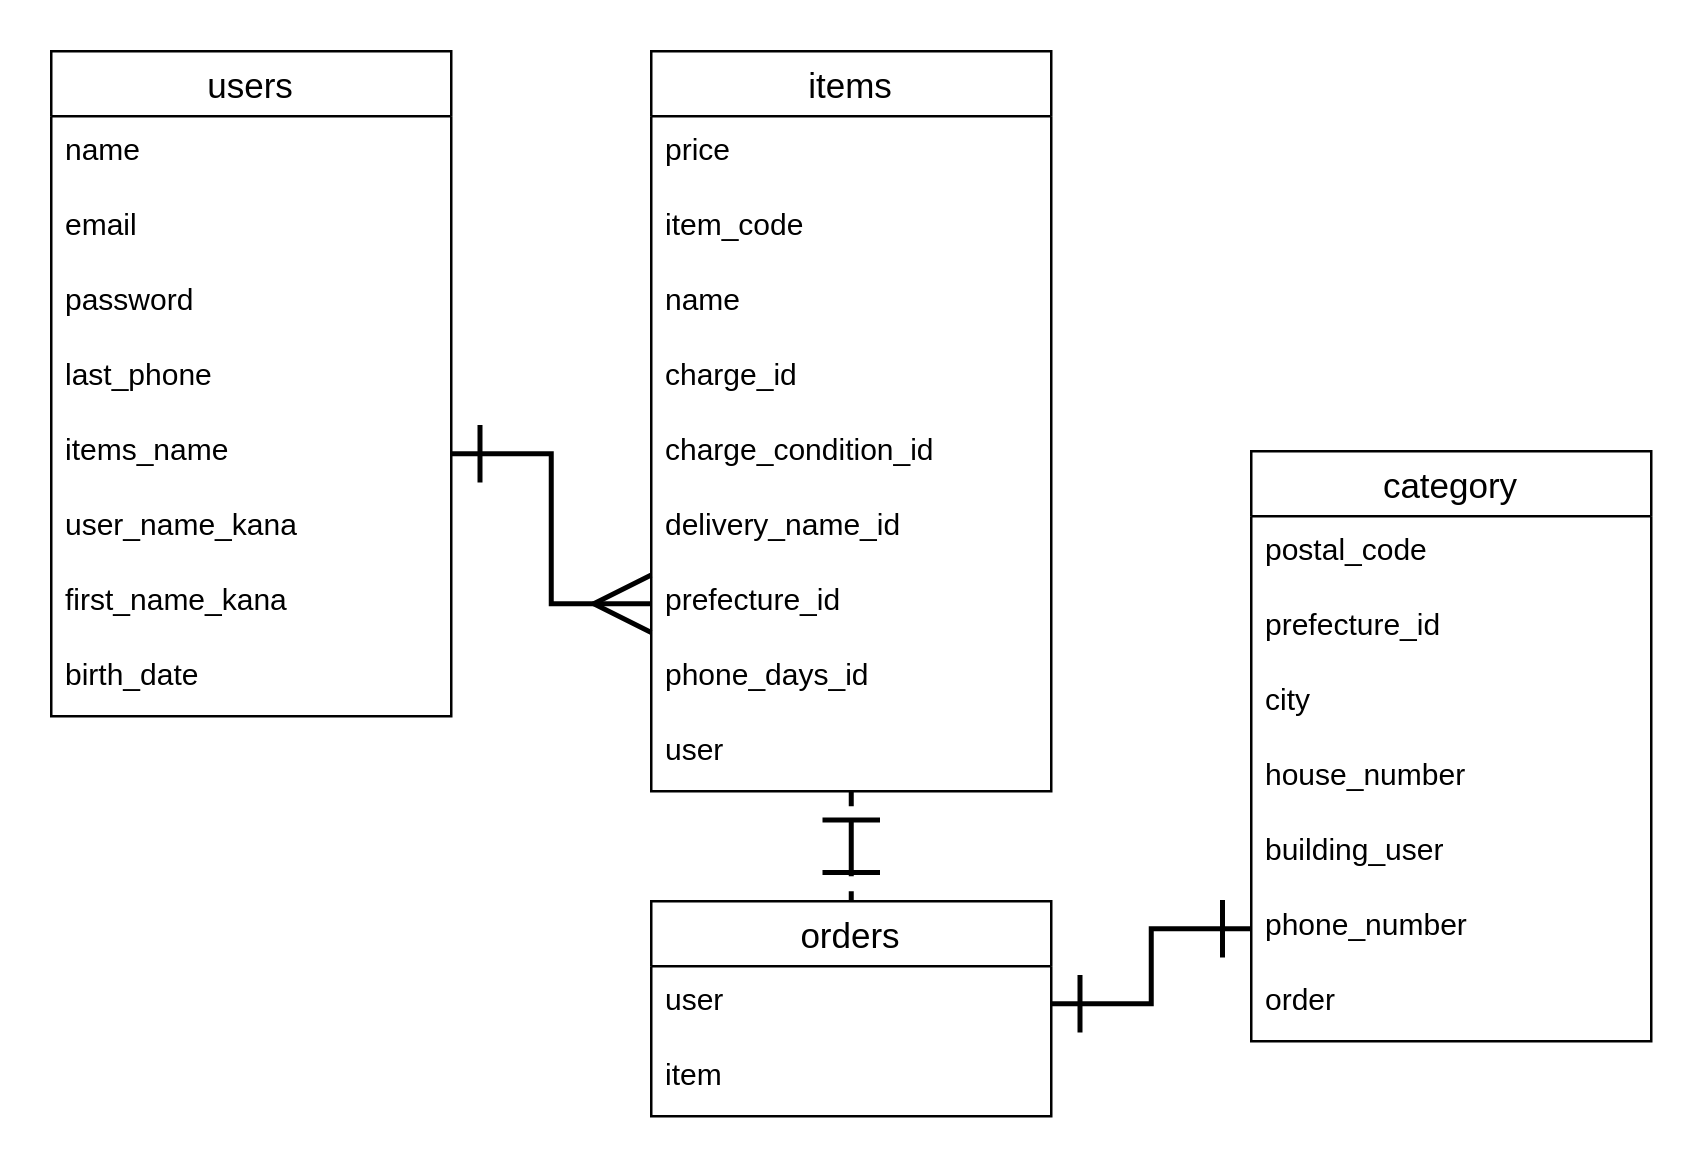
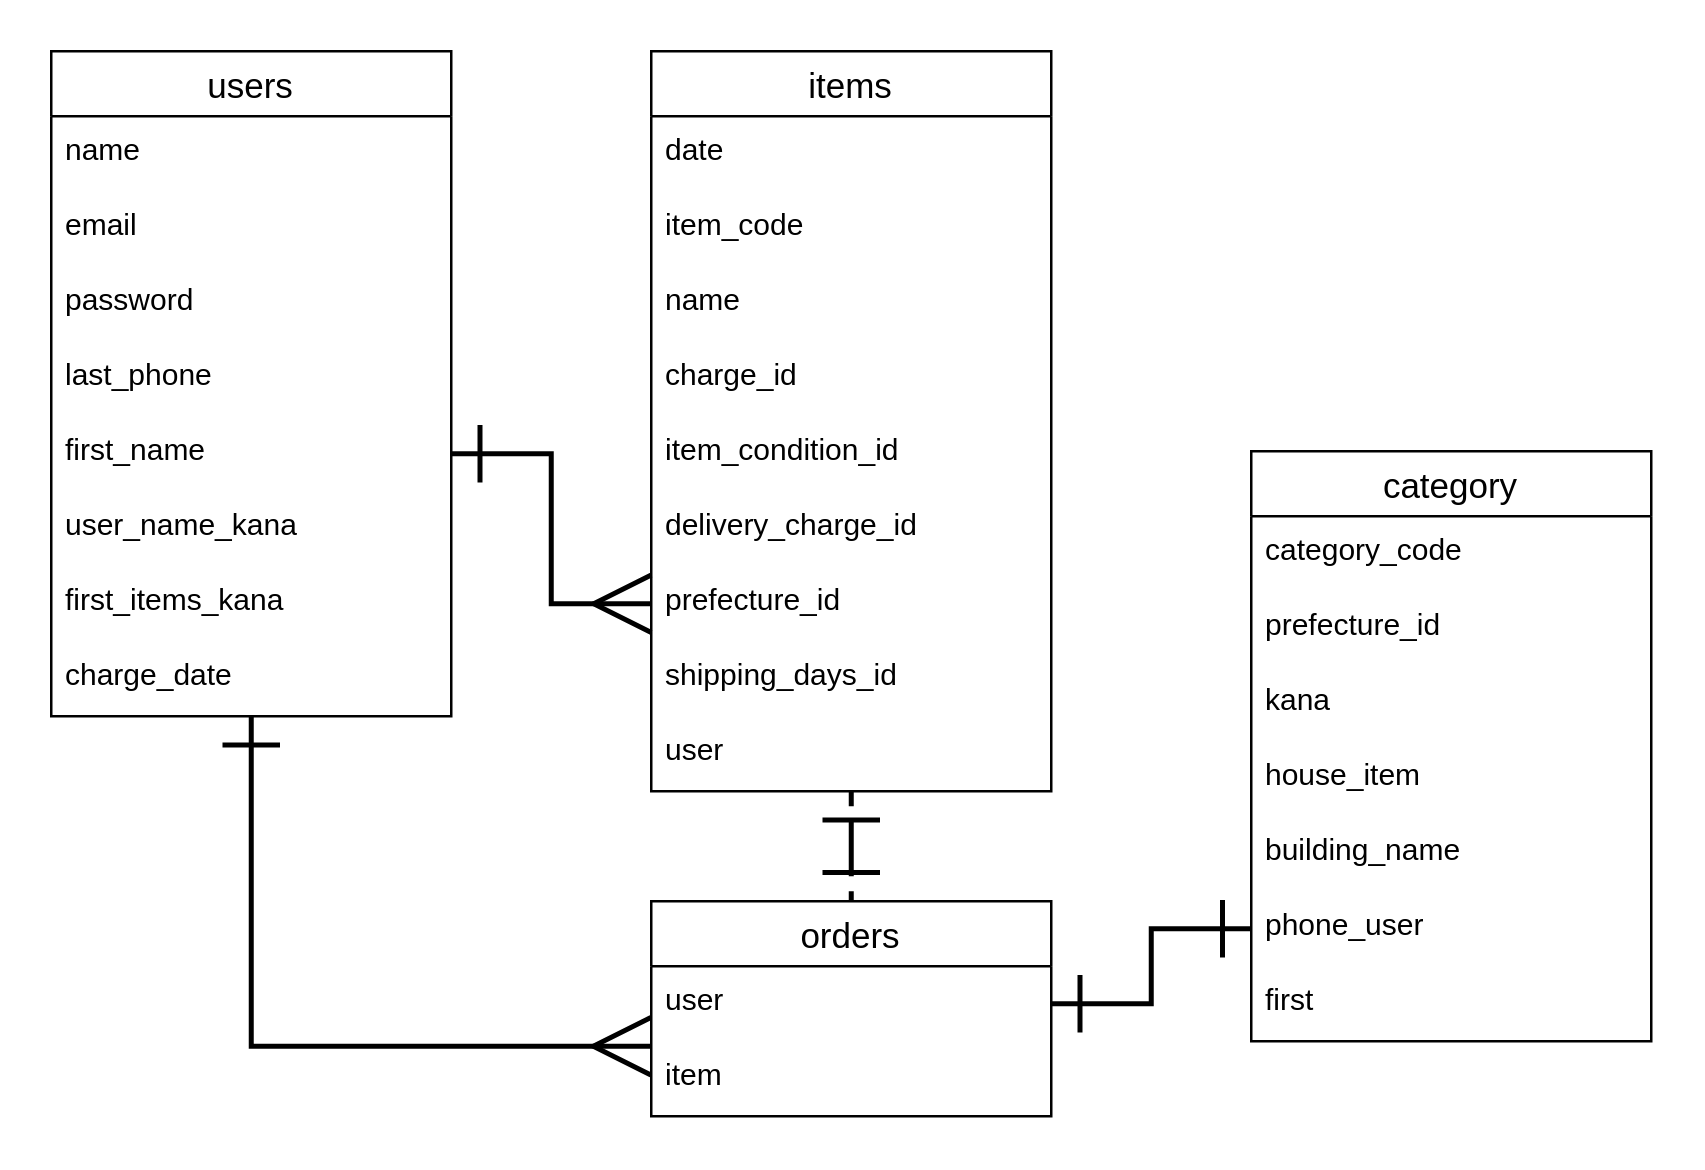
  <mxCell id="0" />
  <mxCell id="1" parent="0" />
+ <mxCell id="2" style="edgeStyle=orthogonalEdgeStyle;rounded=0;orthogonalLoop=1;jettySize=auto;html=1;entryX=-0.001;entryY=0.067;entryDx=0;entryDy=0;entryPerimeter=0;startArrow=ERone;startFill=0;startSize=20;endArrow=ERmany;endFill=0;endSize=20;strokeWidth=2;" parent="1" source="3" target="35" edge="1"><mxGeometry relative="1" as="geometry" /></mxCell>
  <mxCell id="3" value="users" style="swimlane;fontStyle=0;childLayout=stackLayout;horizontal=1;startSize=26;horizontalStack=0;resizeParent=1;resizeParentMax=0;resizeLast=0;collapsible=1;marginBottom=0;align=center;fontSize=14;" parent="1" vertex="1"><mxGeometry x="20" y="20" width="160" height="266" as="geometry" /></mxCell>
  <mxCell id="4" value="name" style="text;strokeColor=none;fillColor=none;spacingLeft=4;spacingRight=4;overflow=hidden;rotatable=0;points=[[0,0.5],[1,0.5]];portConstraint=eastwest;fontSize=12;" parent="3" vertex="1"><mxGeometry y="26" width="160" height="30" as="geometry" /></mxCell>
  <mxCell id="5" value="email" style="text;strokeColor=none;fillColor=none;spacingLeft=4;spacingRight=4;overflow=hidden;rotatable=0;points=[[0,0.5],[1,0.5]];portConstraint=eastwest;fontSize=12;" parent="3" vertex="1"><mxGeometry y="56" width="160" height="30" as="geometry" /></mxCell>
  <mxCell id="6" value="password" style="text;strokeColor=none;fillColor=none;spacingLeft=4;spacingRight=4;overflow=hidden;rotatable=0;points=[[0,0.5],[1,0.5]];portConstraint=eastwest;fontSize=12;" parent="3" vertex="1"><mxGeometry y="86" width="160" height="30" as="geometry" /></mxCell>
  <mxCell id="7" value="last_phone" style="text;strokeColor=none;fillColor=none;spacingLeft=4;spacingRight=4;overflow=hidden;rotatable=0;points=[[0,0.5],[1,0.5]];portConstraint=eastwest;fontSize=12;" parent="3" vertex="1"><mxGeometry y="116" width="160" height="30" as="geometry" /></mxCell>
- <mxCell id="8" value="items_name" style="text;strokeColor=none;fillColor=none;spacingLeft=4;spacingRight=4;overflow=hidden;rotatable=0;points=[[0,0.5],[1,0.5]];portConstraint=eastwest;fontSize=12;" parent="3" vertex="1"><mxGeometry y="146" width="160" height="30" as="geometry" /></mxCell>
+ <mxCell id="8" value="first_name" style="text;strokeColor=none;fillColor=none;spacingLeft=4;spacingRight=4;overflow=hidden;rotatable=0;points=[[0,0.5],[1,0.5]];portConstraint=eastwest;fontSize=12;" parent="3" vertex="1"><mxGeometry y="146" width="160" height="30" as="geometry" /></mxCell>
  <mxCell id="9" value="user_name_kana" style="text;strokeColor=none;fillColor=none;spacingLeft=4;spacingRight=4;overflow=hidden;rotatable=0;points=[[0,0.5],[1,0.5]];portConstraint=eastwest;fontSize=12;" parent="3" vertex="1"><mxGeometry y="176" width="160" height="30" as="geometry" /></mxCell>
- <mxCell id="10" value="first_name_kana" style="text;strokeColor=none;fillColor=none;spacingLeft=4;spacingRight=4;overflow=hidden;rotatable=0;points=[[0,0.5],[1,0.5]];portConstraint=eastwest;fontSize=12;" parent="3" vertex="1"><mxGeometry y="206" width="160" height="30" as="geometry" /></mxCell>
- <mxCell id="11" value="birth_date" style="text;strokeColor=none;fillColor=none;spacingLeft=4;spacingRight=4;overflow=hidden;rotatable=0;points=[[0,0.5],[1,0.5]];portConstraint=eastwest;fontSize=12;" parent="3" vertex="1"><mxGeometry y="236" width="160" height="30" as="geometry" /></mxCell>
+ <mxCell id="10" value="first_items_kana" style="text;strokeColor=none;fillColor=none;spacingLeft=4;spacingRight=4;overflow=hidden;rotatable=0;points=[[0,0.5],[1,0.5]];portConstraint=eastwest;fontSize=12;" parent="3" vertex="1"><mxGeometry y="206" width="160" height="30" as="geometry" /></mxCell>
+ <mxCell id="11" value="charge_date" style="text;strokeColor=none;fillColor=none;spacingLeft=4;spacingRight=4;overflow=hidden;rotatable=0;points=[[0,0.5],[1,0.5]];portConstraint=eastwest;fontSize=12;" parent="3" vertex="1"><mxGeometry y="236" width="160" height="30" as="geometry" /></mxCell>
  <mxCell id="12" style="edgeStyle=orthogonalEdgeStyle;rounded=0;orthogonalLoop=1;jettySize=auto;html=1;entryX=0.5;entryY=0;entryDx=0;entryDy=0;startArrow=ERone;startFill=0;startSize=20;endArrow=ERone;endFill=0;endSize=20;strokeWidth=2;dashed=1;" parent="1" source="13" target="33" edge="1"><mxGeometry relative="1" as="geometry" /></mxCell>
  <mxCell id="13" value="items" style="swimlane;fontStyle=0;childLayout=stackLayout;horizontal=1;startSize=26;horizontalStack=0;resizeParent=1;resizeParentMax=0;resizeLast=0;collapsible=1;marginBottom=0;align=center;fontSize=14;" parent="1" vertex="1"><mxGeometry x="260" y="20" width="160" height="296" as="geometry" /></mxCell>
- <mxCell id="14" value="price" style="text;strokeColor=none;fillColor=none;spacingLeft=4;spacingRight=4;overflow=hidden;rotatable=0;points=[[0,0.5],[1,0.5]];portConstraint=eastwest;fontSize=12;" parent="13" vertex="1"><mxGeometry y="26" width="160" height="30" as="geometry" /></mxCell>
+ <mxCell id="14" value="date" style="text;strokeColor=none;fillColor=none;spacingLeft=4;spacingRight=4;overflow=hidden;rotatable=0;points=[[0,0.5],[1,0.5]];portConstraint=eastwest;fontSize=12;" parent="13" vertex="1"><mxGeometry y="26" width="160" height="30" as="geometry" /></mxCell>
  <mxCell id="15" value="item_code" style="text;strokeColor=none;fillColor=none;spacingLeft=4;spacingRight=4;overflow=hidden;rotatable=0;points=[[0,0.5],[1,0.5]];portConstraint=eastwest;fontSize=12;" parent="13" vertex="1"><mxGeometry y="56" width="160" height="30" as="geometry" /></mxCell>
  <mxCell id="16" value="name" style="text;strokeColor=none;fillColor=none;spacingLeft=4;spacingRight=4;overflow=hidden;rotatable=0;points=[[0,0.5],[1,0.5]];portConstraint=eastwest;fontSize=12;" parent="13" vertex="1"><mxGeometry y="86" width="160" height="30" as="geometry" /></mxCell>
  <mxCell id="17" value="charge_id" style="text;strokeColor=none;fillColor=none;spacingLeft=4;spacingRight=4;overflow=hidden;rotatable=0;points=[[0,0.5],[1,0.5]];portConstraint=eastwest;fontSize=12;" parent="13" vertex="1"><mxGeometry y="116" width="160" height="30" as="geometry" /></mxCell>
- <mxCell id="18" value="charge_condition_id" style="text;strokeColor=none;fillColor=none;spacingLeft=4;spacingRight=4;overflow=hidden;rotatable=0;points=[[0,0.5],[1,0.5]];portConstraint=eastwest;fontSize=12;" parent="13" vertex="1"><mxGeometry y="146" width="160" height="30" as="geometry" /></mxCell>
- <mxCell id="19" value="delivery_name_id" style="text;strokeColor=none;fillColor=none;spacingLeft=4;spacingRight=4;overflow=hidden;rotatable=0;points=[[0,0.5],[1,0.5]];portConstraint=eastwest;fontSize=12;" parent="13" vertex="1"><mxGeometry y="176" width="160" height="30" as="geometry" /></mxCell>
+ <mxCell id="18" value="item_condition_id" style="text;strokeColor=none;fillColor=none;spacingLeft=4;spacingRight=4;overflow=hidden;rotatable=0;points=[[0,0.5],[1,0.5]];portConstraint=eastwest;fontSize=12;" parent="13" vertex="1"><mxGeometry y="146" width="160" height="30" as="geometry" /></mxCell>
+ <mxCell id="19" value="delivery_charge_id" style="text;strokeColor=none;fillColor=none;spacingLeft=4;spacingRight=4;overflow=hidden;rotatable=0;points=[[0,0.5],[1,0.5]];portConstraint=eastwest;fontSize=12;" parent="13" vertex="1"><mxGeometry y="176" width="160" height="30" as="geometry" /></mxCell>
  <mxCell id="20" value="prefecture_id" style="text;strokeColor=none;fillColor=none;spacingLeft=4;spacingRight=4;overflow=hidden;rotatable=0;points=[[0,0.5],[1,0.5]];portConstraint=eastwest;fontSize=12;" parent="13" vertex="1"><mxGeometry y="206" width="160" height="30" as="geometry" /></mxCell>
- <mxCell id="21" value="phone_days_id" style="text;strokeColor=none;fillColor=none;spacingLeft=4;spacingRight=4;overflow=hidden;rotatable=0;points=[[0,0.5],[1,0.5]];portConstraint=eastwest;fontSize=12;" parent="13" vertex="1"><mxGeometry y="236" width="160" height="30" as="geometry" /></mxCell>
+ <mxCell id="21" value="shipping_days_id" style="text;strokeColor=none;fillColor=none;spacingLeft=4;spacingRight=4;overflow=hidden;rotatable=0;points=[[0,0.5],[1,0.5]];portConstraint=eastwest;fontSize=12;" parent="13" vertex="1"><mxGeometry y="236" width="160" height="30" as="geometry" /></mxCell>
  <mxCell id="22" value="user" style="text;strokeColor=none;fillColor=none;spacingLeft=4;spacingRight=4;overflow=hidden;rotatable=0;points=[[0,0.5],[1,0.5]];portConstraint=eastwest;fontSize=12;" parent="13" vertex="1"><mxGeometry y="266" width="160" height="30" as="geometry" /></mxCell>
  <mxCell id="23" style="edgeStyle=orthogonalEdgeStyle;rounded=0;orthogonalLoop=1;jettySize=auto;html=1;entryX=0;entryY=0.5;entryDx=0;entryDy=0;startSize=20;endArrow=ERmany;endFill=0;endSize=20;startArrow=ERone;startFill=0;strokeWidth=2;" parent="1" source="8" target="20" edge="1"><mxGeometry relative="1" as="geometry" /></mxCell>
  <mxCell id="24" value="category" style="swimlane;fontStyle=0;childLayout=stackLayout;horizontal=1;startSize=26;horizontalStack=0;resizeParent=1;resizeParentMax=0;resizeLast=0;collapsible=1;marginBottom=0;align=center;fontSize=14;" parent="1" vertex="1"><mxGeometry x="500" y="180" width="160" height="236" as="geometry" /></mxCell>
- <mxCell id="25" value="postal_code" style="text;strokeColor=none;fillColor=none;spacingLeft=4;spacingRight=4;overflow=hidden;rotatable=0;points=[[0,0.5],[1,0.5]];portConstraint=eastwest;fontSize=12;" parent="24" vertex="1"><mxGeometry y="26" width="160" height="30" as="geometry" /></mxCell>
+ <mxCell id="25" value="category_code" style="text;strokeColor=none;fillColor=none;spacingLeft=4;spacingRight=4;overflow=hidden;rotatable=0;points=[[0,0.5],[1,0.5]];portConstraint=eastwest;fontSize=12;" parent="24" vertex="1"><mxGeometry y="26" width="160" height="30" as="geometry" /></mxCell>
  <mxCell id="26" value="prefecture_id" style="text;strokeColor=none;fillColor=none;spacingLeft=4;spacingRight=4;overflow=hidden;rotatable=0;points=[[0,0.5],[1,0.5]];portConstraint=eastwest;fontSize=12;" parent="24" vertex="1"><mxGeometry y="56" width="160" height="30" as="geometry" /></mxCell>
- <mxCell id="27" value="city" style="text;strokeColor=none;fillColor=none;spacingLeft=4;spacingRight=4;overflow=hidden;rotatable=0;points=[[0,0.5],[1,0.5]];portConstraint=eastwest;fontSize=12;" parent="24" vertex="1"><mxGeometry y="86" width="160" height="30" as="geometry" /></mxCell>
- <mxCell id="28" value="house_number" style="text;strokeColor=none;fillColor=none;spacingLeft=4;spacingRight=4;overflow=hidden;rotatable=0;points=[[0,0.5],[1,0.5]];portConstraint=eastwest;fontSize=12;" parent="24" vertex="1"><mxGeometry y="116" width="160" height="30" as="geometry" /></mxCell>
- <mxCell id="29" value="building_user" style="text;strokeColor=none;fillColor=none;spacingLeft=4;spacingRight=4;overflow=hidden;rotatable=0;points=[[0,0.5],[1,0.5]];portConstraint=eastwest;fontSize=12;" parent="24" vertex="1"><mxGeometry y="146" width="160" height="30" as="geometry" /></mxCell>
- <mxCell id="30" value="phone_number" style="text;strokeColor=none;fillColor=none;spacingLeft=4;spacingRight=4;overflow=hidden;rotatable=0;points=[[0,0.5],[1,0.5]];portConstraint=eastwest;fontSize=12;" parent="24" vertex="1"><mxGeometry y="176" width="160" height="30" as="geometry" /></mxCell>
- <mxCell id="31" value="order" style="text;strokeColor=none;fillColor=none;spacingLeft=4;spacingRight=4;overflow=hidden;rotatable=0;points=[[0,0.5],[1,0.5]];portConstraint=eastwest;fontSize=12;" parent="24" vertex="1"><mxGeometry y="206" width="160" height="30" as="geometry" /></mxCell>
+ <mxCell id="27" value="kana" style="text;strokeColor=none;fillColor=none;spacingLeft=4;spacingRight=4;overflow=hidden;rotatable=0;points=[[0,0.5],[1,0.5]];portConstraint=eastwest;fontSize=12;" parent="24" vertex="1"><mxGeometry y="86" width="160" height="30" as="geometry" /></mxCell>
+ <mxCell id="28" value="house_item" style="text;strokeColor=none;fillColor=none;spacingLeft=4;spacingRight=4;overflow=hidden;rotatable=0;points=[[0,0.5],[1,0.5]];portConstraint=eastwest;fontSize=12;" parent="24" vertex="1"><mxGeometry y="116" width="160" height="30" as="geometry" /></mxCell>
+ <mxCell id="29" value="building_name" style="text;strokeColor=none;fillColor=none;spacingLeft=4;spacingRight=4;overflow=hidden;rotatable=0;points=[[0,0.5],[1,0.5]];portConstraint=eastwest;fontSize=12;" parent="24" vertex="1"><mxGeometry y="146" width="160" height="30" as="geometry" /></mxCell>
+ <mxCell id="30" value="phone_user" style="text;strokeColor=none;fillColor=none;spacingLeft=4;spacingRight=4;overflow=hidden;rotatable=0;points=[[0,0.5],[1,0.5]];portConstraint=eastwest;fontSize=12;" parent="24" vertex="1"><mxGeometry y="176" width="160" height="30" as="geometry" /></mxCell>
+ <mxCell id="31" value="first" style="text;strokeColor=none;fillColor=none;spacingLeft=4;spacingRight=4;overflow=hidden;rotatable=0;points=[[0,0.5],[1,0.5]];portConstraint=eastwest;fontSize=12;" parent="24" vertex="1"><mxGeometry y="206" width="160" height="30" as="geometry" /></mxCell>
  <mxCell id="32" style="edgeStyle=orthogonalEdgeStyle;rounded=0;orthogonalLoop=1;jettySize=auto;html=1;entryX=0;entryY=0.5;entryDx=0;entryDy=0;startArrow=ERone;startFill=0;startSize=20;endArrow=ERone;endFill=0;endSize=20;strokeWidth=2;" parent="1" source="34" target="30" edge="1"><mxGeometry relative="1" as="geometry" /></mxCell>
  <mxCell id="33" value="orders" style="swimlane;fontStyle=0;childLayout=stackLayout;horizontal=1;startSize=26;horizontalStack=0;resizeParent=1;resizeParentMax=0;resizeLast=0;collapsible=1;marginBottom=0;align=center;fontSize=14;" parent="1" vertex="1"><mxGeometry x="260" y="360" width="160" height="86" as="geometry" /></mxCell>
  <mxCell id="34" value="user" style="text;strokeColor=none;fillColor=none;spacingLeft=4;spacingRight=4;overflow=hidden;rotatable=0;points=[[0,0.5],[1,0.5]];portConstraint=eastwest;fontSize=12;" parent="33" vertex="1"><mxGeometry y="26" width="160" height="30" as="geometry" /></mxCell>
  <mxCell id="35" value="item" style="text;strokeColor=none;fillColor=none;spacingLeft=4;spacingRight=4;overflow=hidden;rotatable=0;points=[[0,0.5],[1,0.5]];portConstraint=eastwest;fontSize=12;" parent="33" vertex="1"><mxGeometry y="56" width="160" height="30" as="geometry" /></mxCell>
